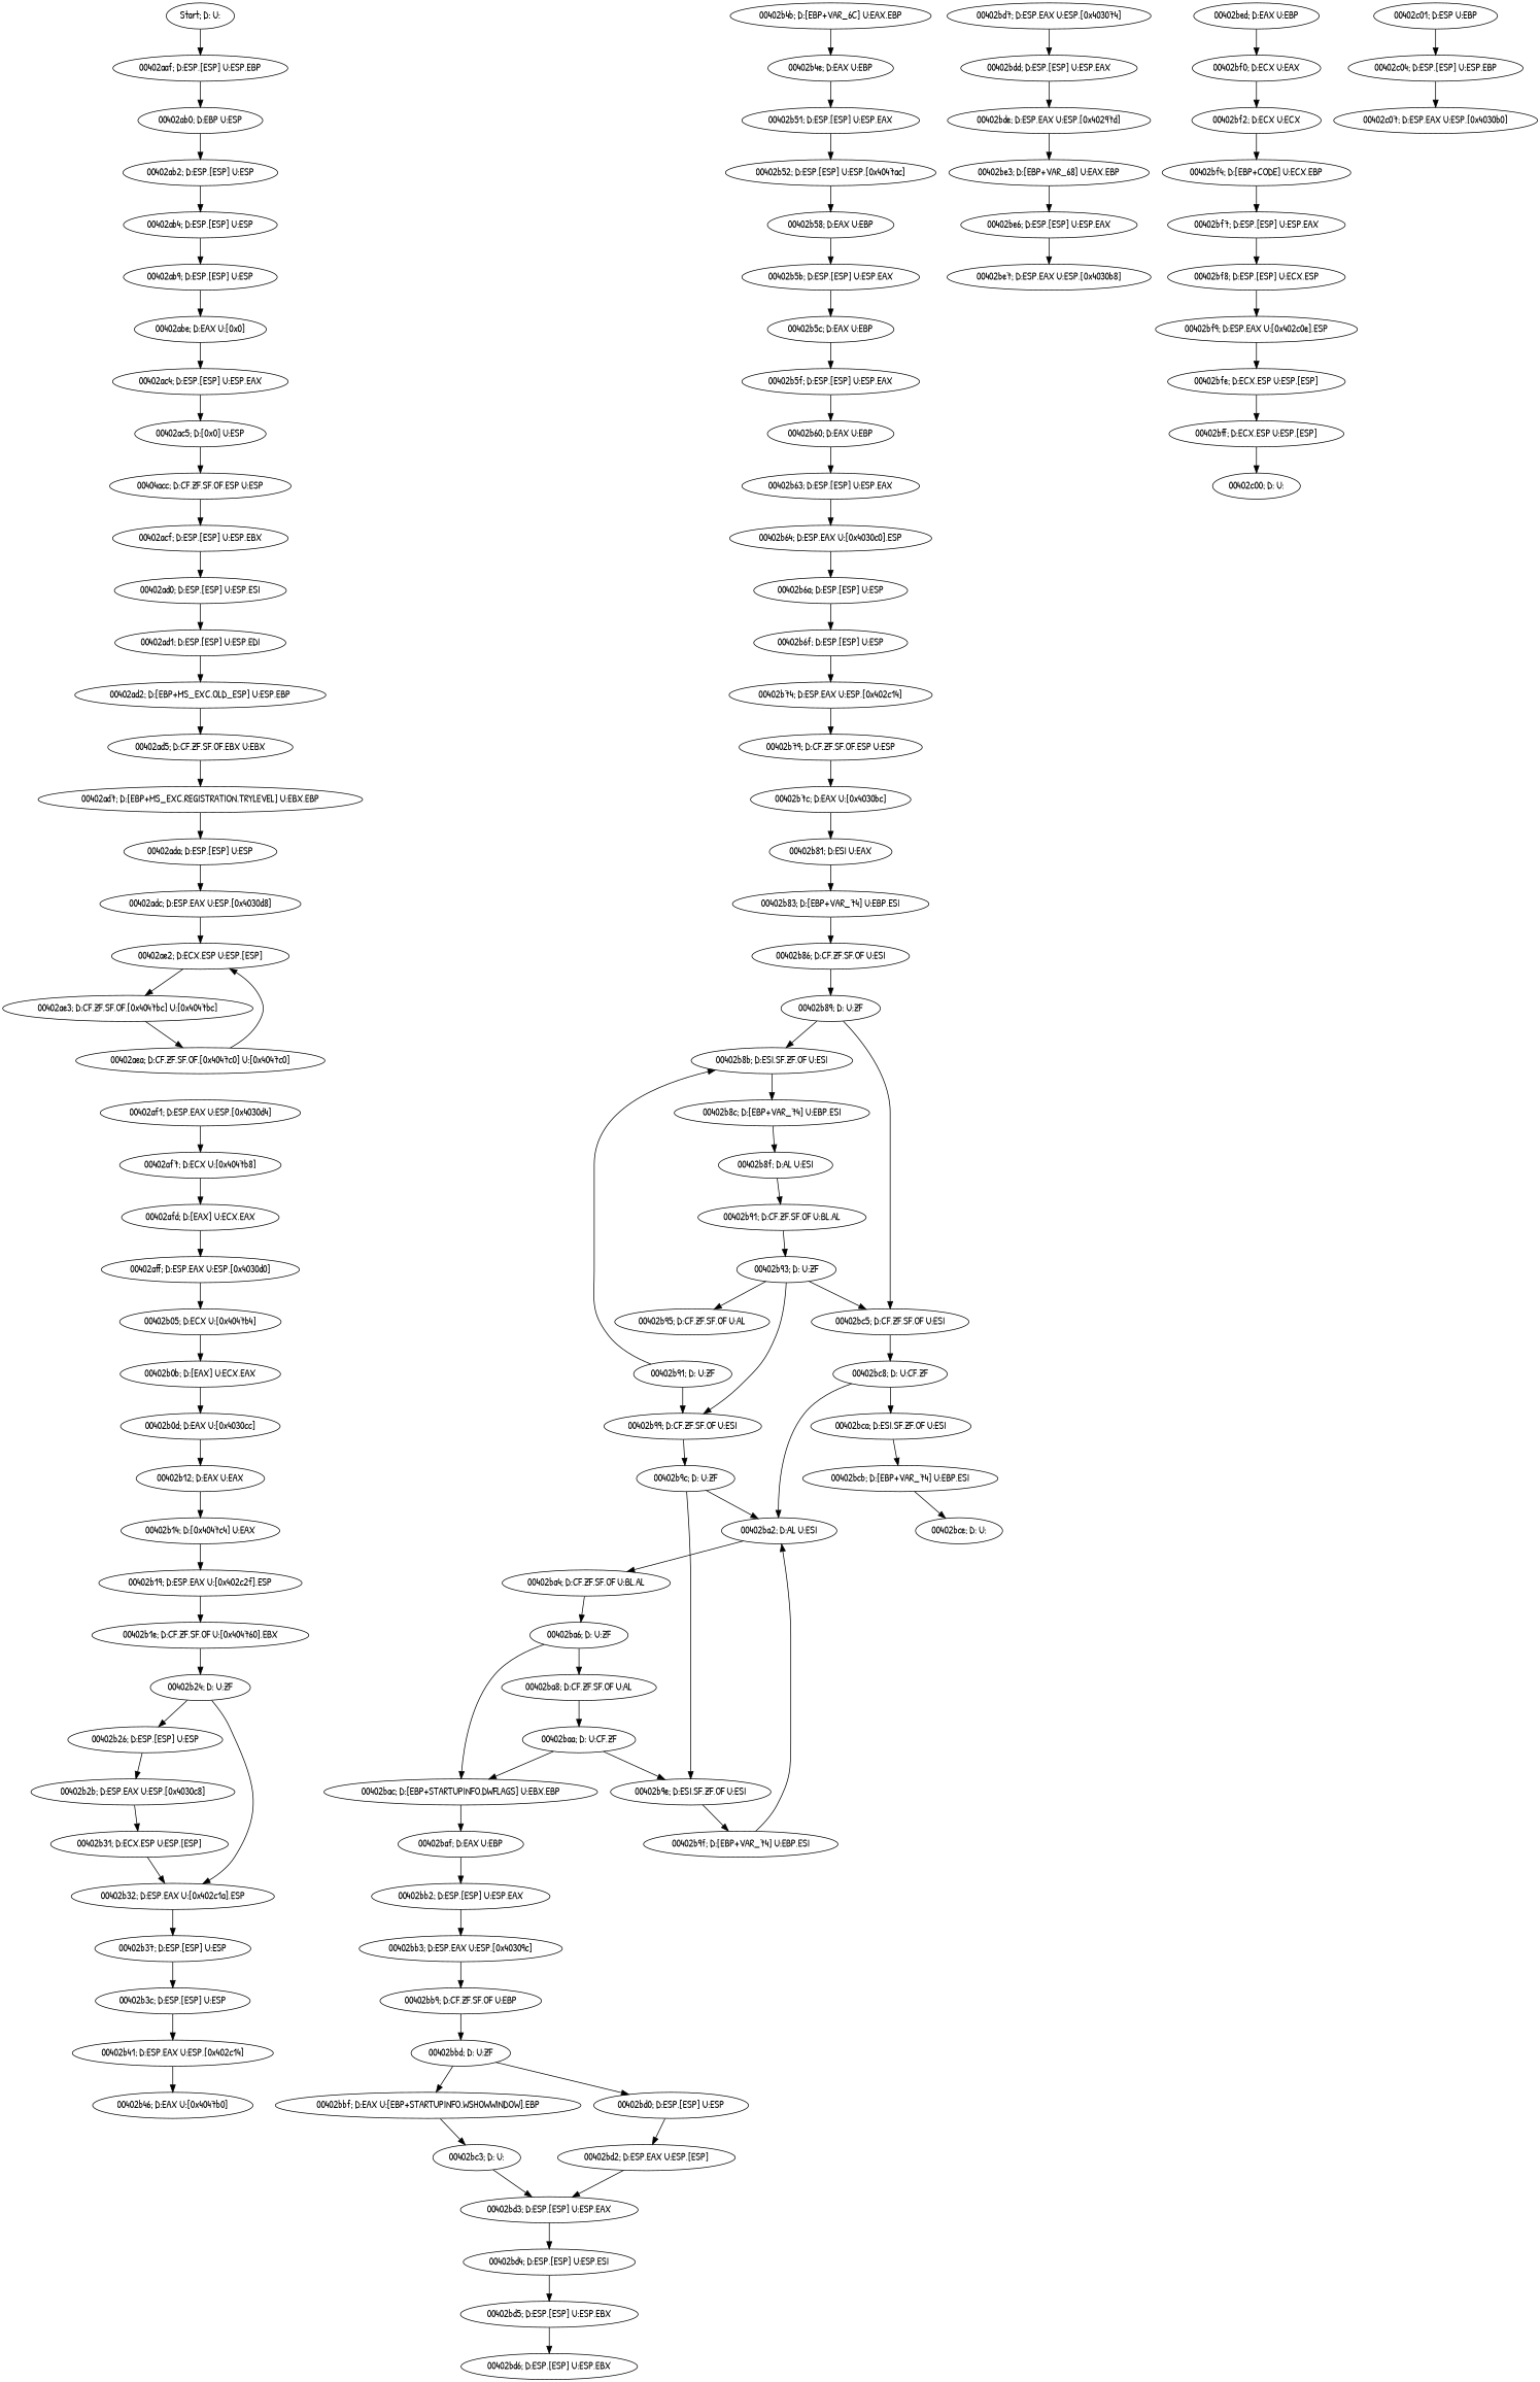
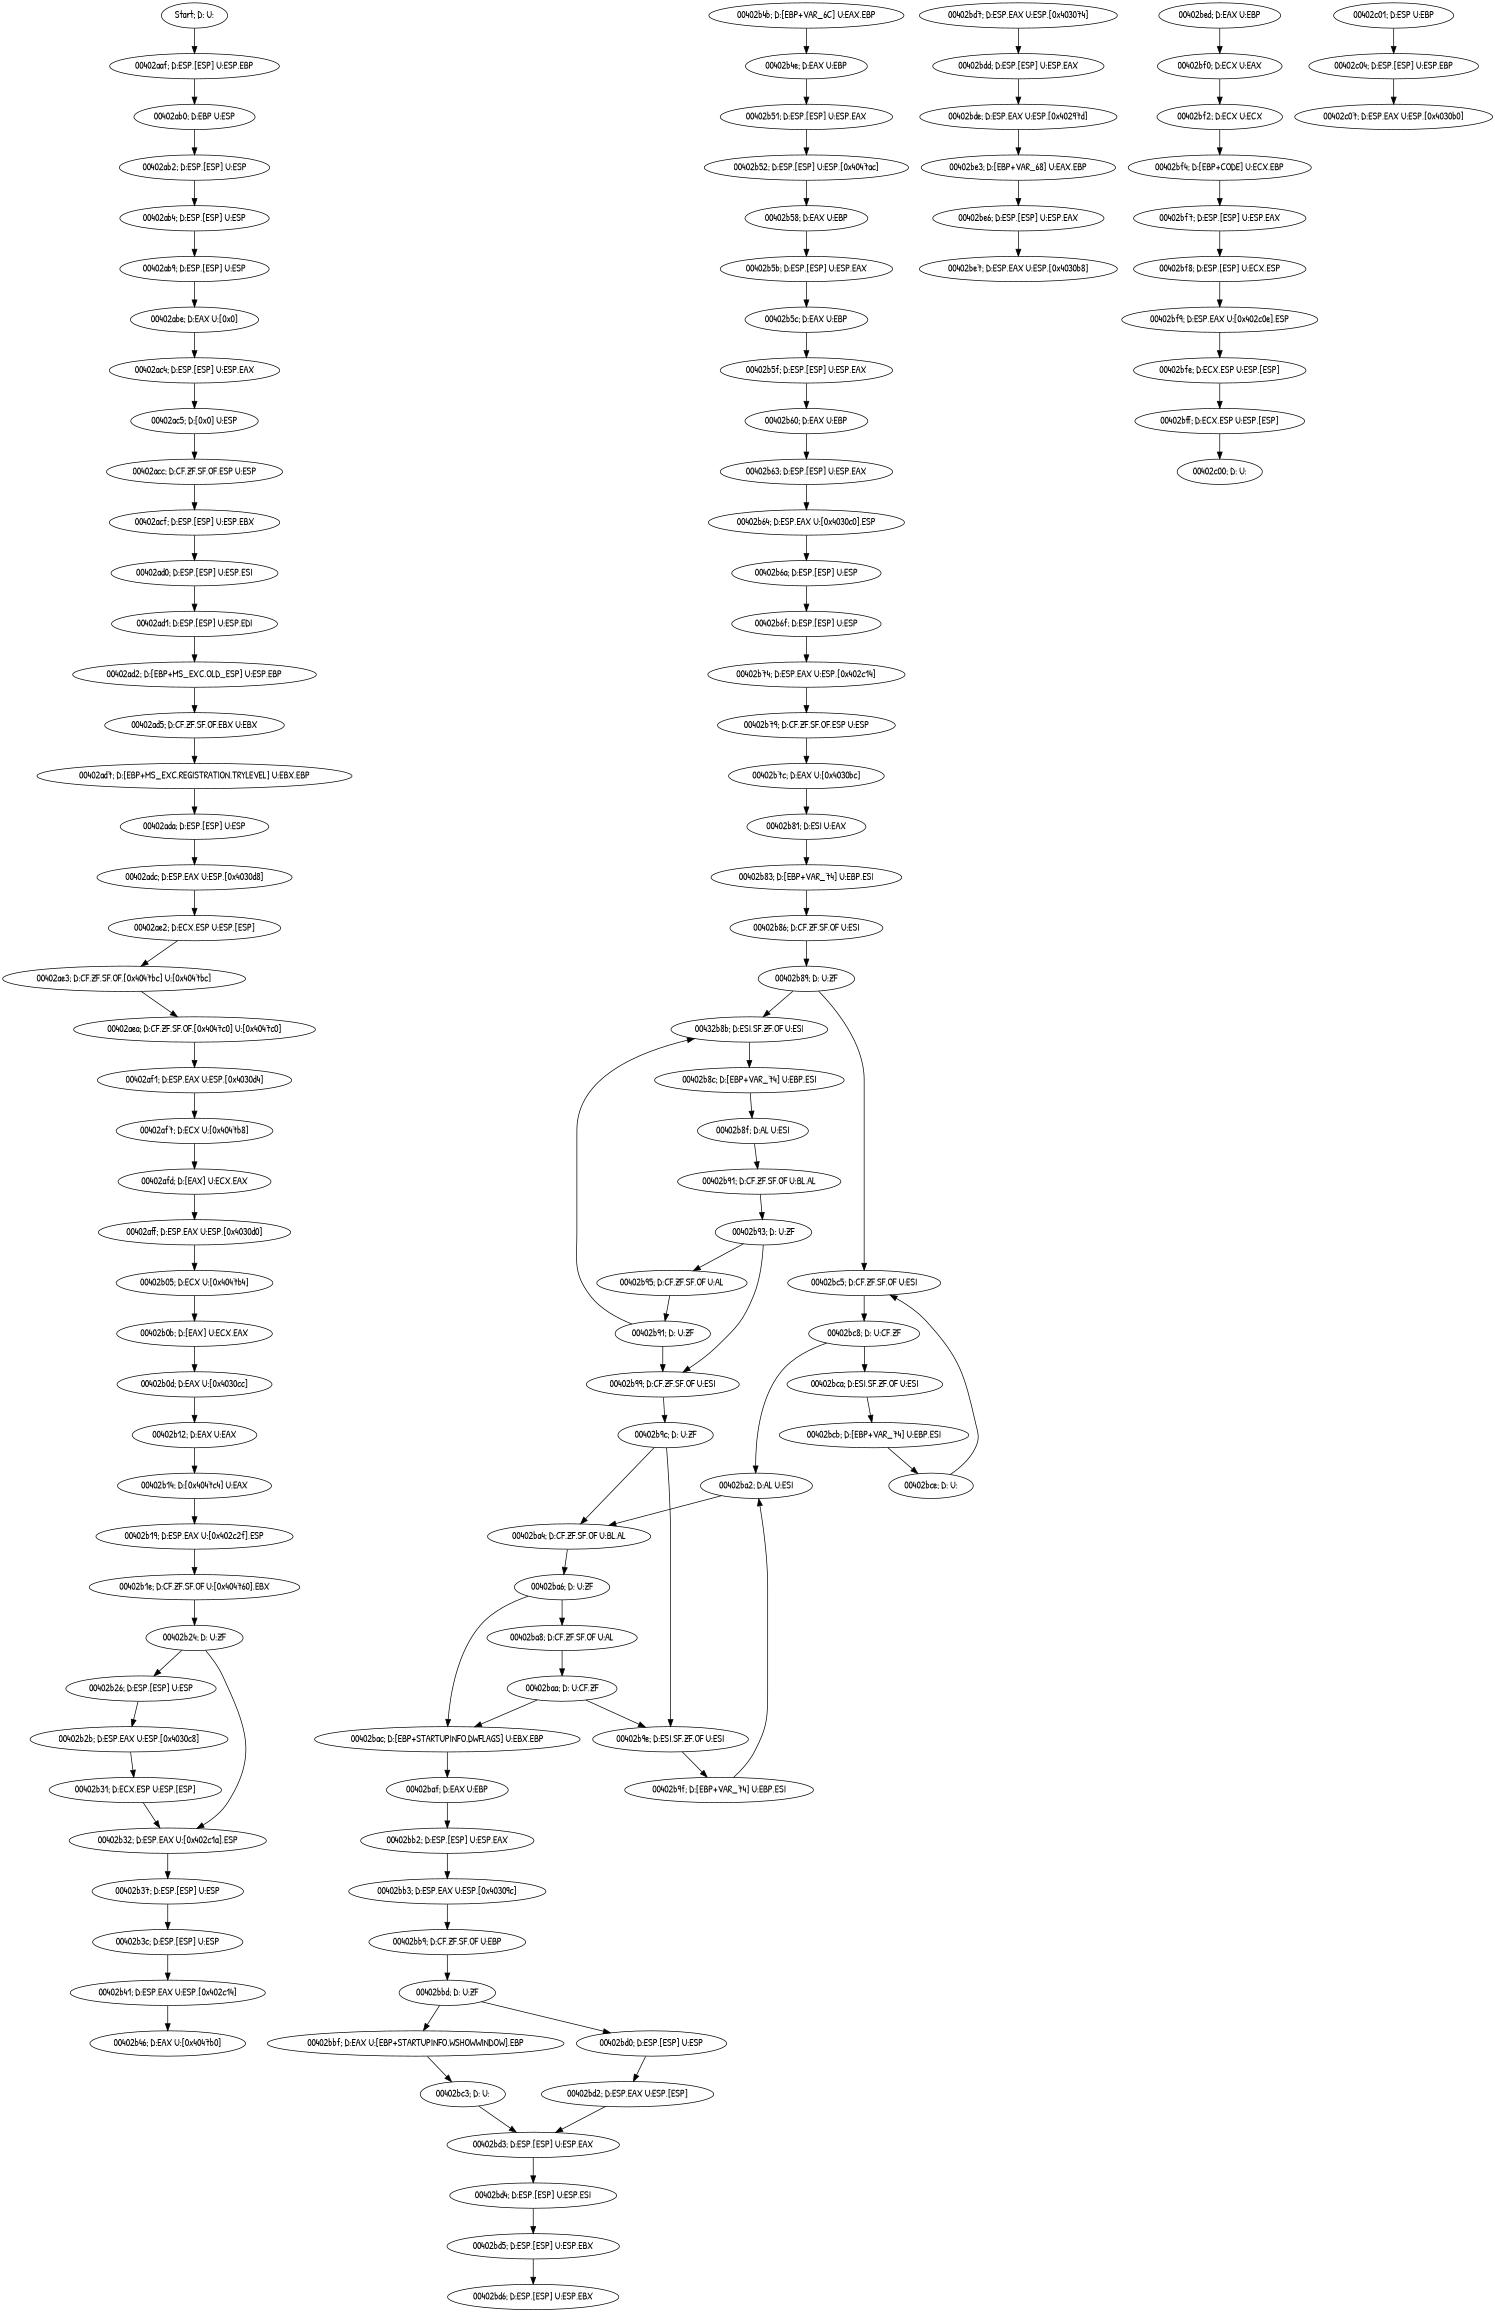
  digraph {
    fontname="Patrick Hand"
    node [fontname="Patrick Hand"]
    edge [fontname="Patrick Hand"]
    n1 [label="Start; D: U:"]
    n2 [label="00402aaf; D:ESP,[ESP] U:ESP,EBP"]
    n3 [label="00402ab0; D:EBP U:ESP"]
    n4 [label="00402ab2; D:ESP,[ESP] U:ESP"]
    n5 [label="00402ab4; D:ESP,[ESP] U:ESP"]
    n6 [label="00402ab9; D:ESP,[ESP] U:ESP"]
    n7 [label="00402abe; D:EAX U:[0x0]"]
    n8 [label="00402ac4; D:ESP,[ESP] U:ESP,EAX"]
    n9 [label="00402ac5; D:[0x0] U:ESP"]
-   n10 [label="00404acc; D:CF,ZF,SF,OF,ESP U:ESP"]
+   n10 [label="00402acc; D:CF,ZF,SF,OF,ESP U:ESP"]
    n11 [label="00402acf; D:ESP,[ESP] U:ESP,EBX"]
    n12 [label="00402ad0; D:ESP,[ESP] U:ESP,ESI"]
    n13 [label="00402ad1; D:ESP,[ESP] U:ESP,EDI"]
    n14 [label="00402ad2; D:[EBP+MS_EXC.OLD_ESP] U:ESP,EBP"]
    n15 [label="00402ad5; D:CF,ZF,SF,OF,EBX U:EBX"]
    n16 [label="00402ad7; D:[EBP+MS_EXC.REGISTRATION.TRYLEVEL] U:EBX,EBP"]
    n17 [label="00402ada; D:ESP,[ESP] U:ESP"]
    n18 [label="00402adc; D:ESP,EAX U:ESP,[0x4030d8]"]
    n19 [label="00402ae2; D:ECX,ESP U:ESP,[ESP]"]
    n20 [label="00402ae3; D:CF,ZF,SF,OF,[0x4047bc] U:[0x4047bc]"]
    n21 [label="00402aea; D:CF,ZF,SF,OF,[0x4047c0] U:[0x4047c0]"]
    n22 [label="00402af1; D:ESP,EAX U:ESP,[0x4030d4]"]
    n23 [label="00402af7; D:ECX U:[0x4047b8]"]
    n24 [label="00402afd; D:[EAX] U:ECX,EAX"]
    n25 [label="00402aff; D:ESP,EAX U:ESP,[0x4030d0]"]
    n26 [label="00402b05; D:ECX U:[0x4047b4]"]
    n27 [label="00402b0b; D:[EAX] U:ECX,EAX"]
    n28 [label="00402b0d; D:EAX U:[0x4030cc]"]
    n29 [label="00402b12; D:EAX U:EAX"]
    n30 [label="00402b14; D:[0x4047c4] U:EAX"]
    n31 [label="00402b19; D:ESP,EAX U:[0x402c2f],ESP"]
    n32 [label="00402b1e; D:CF,ZF,SF,OF U:[0x404760],EBX"]
    n33 [label="00402b24; D: U:ZF"]
    n34 [label="00402b26; D:ESP,[ESP] U:ESP"]
    n35 [label="00402b32; D:ESP,EAX U:[0x402c1a],ESP"]
    n36 [label="00402b2b; D:ESP,EAX U:ESP,[0x4030c8]"]
    n37 [label="00402b37; D:ESP,[ESP] U:ESP"]
    n38 [label="00402b31; D:ECX,ESP U:ESP,[ESP]"]
    n39 [label="00402b3c; D:ESP,[ESP] U:ESP"]
    n40 [label="00402b41; D:ESP,EAX U:ESP,[0x402c14]"]
    n41 [label="00402b46; D:EAX U:[0x4047b0]"]
    n42 [label="00402b4b; D:[EBP+VAR_6C] U:EAX,EBP"]
    n43 [label="00402b4e; D:EAX U:EBP"]
    n44 [label="00402b51; D:ESP,[ESP] U:ESP,EAX"]
    n45 [label="00402b52; D:ESP,[ESP] U:ESP,[0x4047ac]"]
    n46 [label="00402b58; D:EAX U:EBP"]
    n47 [label="00402b5b; D:ESP,[ESP] U:ESP,EAX"]
    n48 [label="00402b5c; D:EAX U:EBP"]
    n49 [label="00402b5f; D:ESP,[ESP] U:ESP,EAX"]
    n50 [label="00402b60; D:EAX U:EBP"]
    n51 [label="00402b63; D:ESP,[ESP] U:ESP,EAX"]
    n52 [label="00402b64; D:ESP,EAX U:[0x4030c0],ESP"]
    n53 [label="00402b6a; D:ESP,[ESP] U:ESP"]
    n54 [label="00402b6f; D:ESP,[ESP] U:ESP"]
    n55 [label="00402b74; D:ESP,EAX U:ESP,[0x402c14]"]
    n56 [label="00402b79; D:CF,ZF,SF,OF,ESP U:ESP"]
    n57 [label="00402b7c; D:EAX U:[0x4030bc]"]
    n58 [label="00402b81; D:ESI U:EAX"]
    n59 [label="00402b83; D:[EBP+VAR_74] U:EBP,ESI"]
    n60 [label="00402b86; D:CF,ZF,SF,OF U:ESI"]
    n61 [label="00402b89; D: U:ZF"]
-   n62 [label="00402b8b; D:ESI,SF,ZF,OF U:ESI"]
+   n62 [label="00432b8b; D:ESI,SF,ZF,OF U:ESI"]
    n63 [label="00402bc5; D:CF,ZF,SF,OF U:ESI"]
    n64 [label="00402b8c; D:[EBP+VAR_74] U:EBP,ESI"]
    n65 [label="00402bc8; D: U:CF,ZF"]
    n66 [label="00402b8f; D:AL U:ESI"]
    n67 [label="00402b91; D:CF,ZF,SF,OF U:BL,AL"]
    n68 [label="00402b93; D: U:ZF"]
    n69 [label="00402b95; D:CF,ZF,SF,OF U:AL"]
    n70 [label="00402b99; D:CF,ZF,SF,OF U:ESI"]
    n71 [label="00402b91; D: U:ZF"]
    n72 [label="00402b9c; D: U:ZF"]
    n73 [label="00402b9e; D:ESI,SF,ZF,OF U:ESI"]
    n74 [label="00402ba2; D:AL U:ESI"]
    n75 [label="00402b9f; D:[EBP+VAR_74] U:EBP,ESI"]
    n76 [label="00402ba4; D:CF,ZF,SF,OF U:BL,AL"]
    n77 [label="00402ba6; D: U:ZF"]
    n78 [label="00402ba8; D:CF,ZF,SF,OF U:AL"]
    n79 [label="00402bac; D:[EBP+STARTUPINFO.DWFLAGS] U:EBX,EBP"]
    n80 [label="00402baa; D: U:CF,ZF"]
    n81 [label="00402baf; D:EAX U:EBP"]
    n82 [label="00402bb2; D:ESP,[ESP] U:ESP,EAX"]
    n83 [label="00402bb3; D:ESP,EAX U:ESP,[0x40309c]"]
    n84 [label="00402bb9; D:CF,ZF,SF,OF U:EBP"]
    n85 [label="00402bbd; D: U:ZF"]
    n86 [label="00402bbf; D:EAX U:[EBP+STARTUPINFO.WSHOWWINDOW],EBP"]
    n87 [label="00402bd0; D:ESP,[ESP] U:ESP"]
    n88 [label="00402bc3; D: U:"]
    n89 [label="00402bd2; D:ESP,EAX U:ESP,[ESP]"]
    n90 [label="00402bd3; D:ESP,[ESP] U:ESP,EAX"]
    n91 [label="00402bd4; D:ESP,[ESP] U:ESP,ESI"]
    n92 [label="00402bca; D:ESI,SF,ZF,OF U:ESI"]
    n93 [label="00402bcb; D:[EBP+VAR_74] U:EBP,ESI"]
    n94 [label="00402bce; D: U:"]
    n95 [label="00402bd5; D:ESP,[ESP] U:ESP,EBX"]
    n96 [label="00402bd6; D:ESP,[ESP] U:ESP,EBX"]
    n97 [label="00402bd7; D:ESP,EAX U:ESP,[0x403074]"]
    n98 [label="00402bdd; D:ESP,[ESP] U:ESP,EAX"]
    n99 [label="00402bde; D:ESP,EAX U:ESP,[0x40297d]"]
    n100 [label="00402be3; D:[EBP+VAR_68] U:EAX,EBP"]
    n101 [label="00402be6; D:ESP,[ESP] U:ESP,EAX"]
    n102 [label="00402be7; D:ESP,EAX U:ESP,[0x4030b8]"]
    n103 [label="00402bed; D:EAX U:EBP"]
    n104 [label="00402bf0; D:ECX U:EAX"]
    n105 [label="00402bf2; D:ECX U:ECX"]
    n106 [label="00402bf4; D:[EBP+CODE] U:ECX,EBP"]
    n107 [label="00402bf7; D:ESP,[ESP] U:ESP,EAX"]
    n108 [label="00402bf8; D:ESP,[ESP] U:ECX,ESP"]
    n109 [label="00402bf9; D:ESP,EAX U:[0x402c0e],ESP"]
    n110 [label="00402bfe; D:ECX,ESP U:ESP,[ESP]"]
    n111 [label="00402bff; D:ECX,ESP U:ESP,[ESP]"]
    n112 [label="00402c00; D: U:"]
    n113 [label="00402c01; D:ESP U:EBP"]
    n114 [label="00402c04; D:ESP,[ESP] U:ESP,EBP"]
    n115 [label="00402c07; D:ESP,EAX U:ESP,[0x4030b0]"]
    n1 -> n2
    n2 -> n3
    n3 -> n4
    n4 -> n5
    n5 -> n6
    n6 -> n7
    n7 -> n8
    n8 -> n9
    n9 -> n10
    n10 -> n11
    n11 -> n12
    n12 -> n13
    n13 -> n14
    n14 -> n15
    n15 -> n16
    n16 -> n17
    n17 -> n18
    n18 -> n19
    n19 -> n20
    n20 -> n21
-   n21 -> n19
+   n21 -> n22
    n22 -> n23
    n23 -> n24
    n24 -> n25
    n25 -> n26
    n26 -> n27
    n27 -> n28
    n28 -> n29
    n29 -> n30
    n30 -> n31
    n31 -> n32
    n32 -> n33
    n33 -> n34
    n33 -> n35
    n34 -> n36
    n35 -> n37
    n36 -> n38
    n37 -> n39
    n38 -> n35
    n39 -> n40
    n40 -> n41
    n42 -> n43
    n43 -> n44
    n44 -> n45
    n45 -> n46
    n46 -> n47
    n47 -> n48
    n48 -> n49
    n49 -> n50
    n50 -> n51
    n51 -> n52
    n52 -> n53
    n53 -> n54
    n54 -> n55
    n55 -> n56
    n56 -> n57
    n57 -> n58
    n58 -> n59
    n59 -> n60
    n60 -> n61
    n61 -> n62
    n61 -> n63
    n62 -> n64
    n63 -> n65
    n64 -> n66
    n65 -> n74
    n65 -> n92
    n66 -> n67
    n67 -> n68
    n68 -> n69
    n68 -> n70
+   n69 -> n71
    n70 -> n72
    n71 -> n62
    n71 -> n70
    n72 -> n73
-   n72 -> n74
+   n72 -> n76
    n73 -> n75
    n74 -> n76
    n75 -> n74
    n76 -> n77
    n77 -> n78
    n77 -> n79
    n78 -> n80
    n79 -> n81
    n80 -> n73
    n80 -> n79
    n81 -> n82
    n82 -> n83
    n83 -> n84
    n84 -> n85
    n85 -> n86
    n85 -> n87
    n86 -> n88
    n87 -> n89
    n88 -> n90
    n89 -> n90
    n90 -> n91
    n91 -> n95
    n92 -> n93
    n93 -> n94
-   n68 -> n63
+   n94 -> n63
    n95 -> n96
    n97 -> n98
    n98 -> n99
    n99 -> n100
    n100 -> n101
    n101 -> n102
    n103 -> n104
    n104 -> n105
    n105 -> n106
    n106 -> n107
    n107 -> n108
    n108 -> n109
    n109 -> n110
    n110 -> n111
    n111 -> n112
    n113 -> n114
    n114 -> n115
  }
